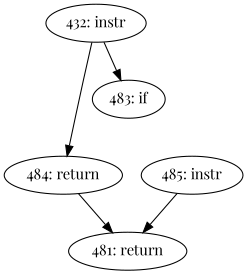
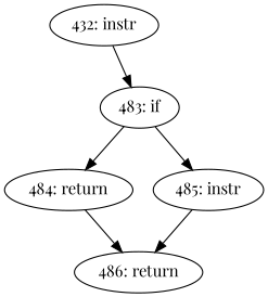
  digraph {
    fontname="Playfair Display"
    node [fontname="Playfair Display"]
    edge [fontname="Playfair Display"]
    n1 [label="432: instr"]
    n2 [label="483: if"]
    n3 [label="484: return"]
    n4 [label="485: instr"]
-   n5 [label="481: return"]
+   n5 [label="486: return"]
    n1 -> n2
-   n1 -> n3
+   n2 -> n3
+   n2 -> n4
    n3 -> n5
    n4 -> n5
  }
